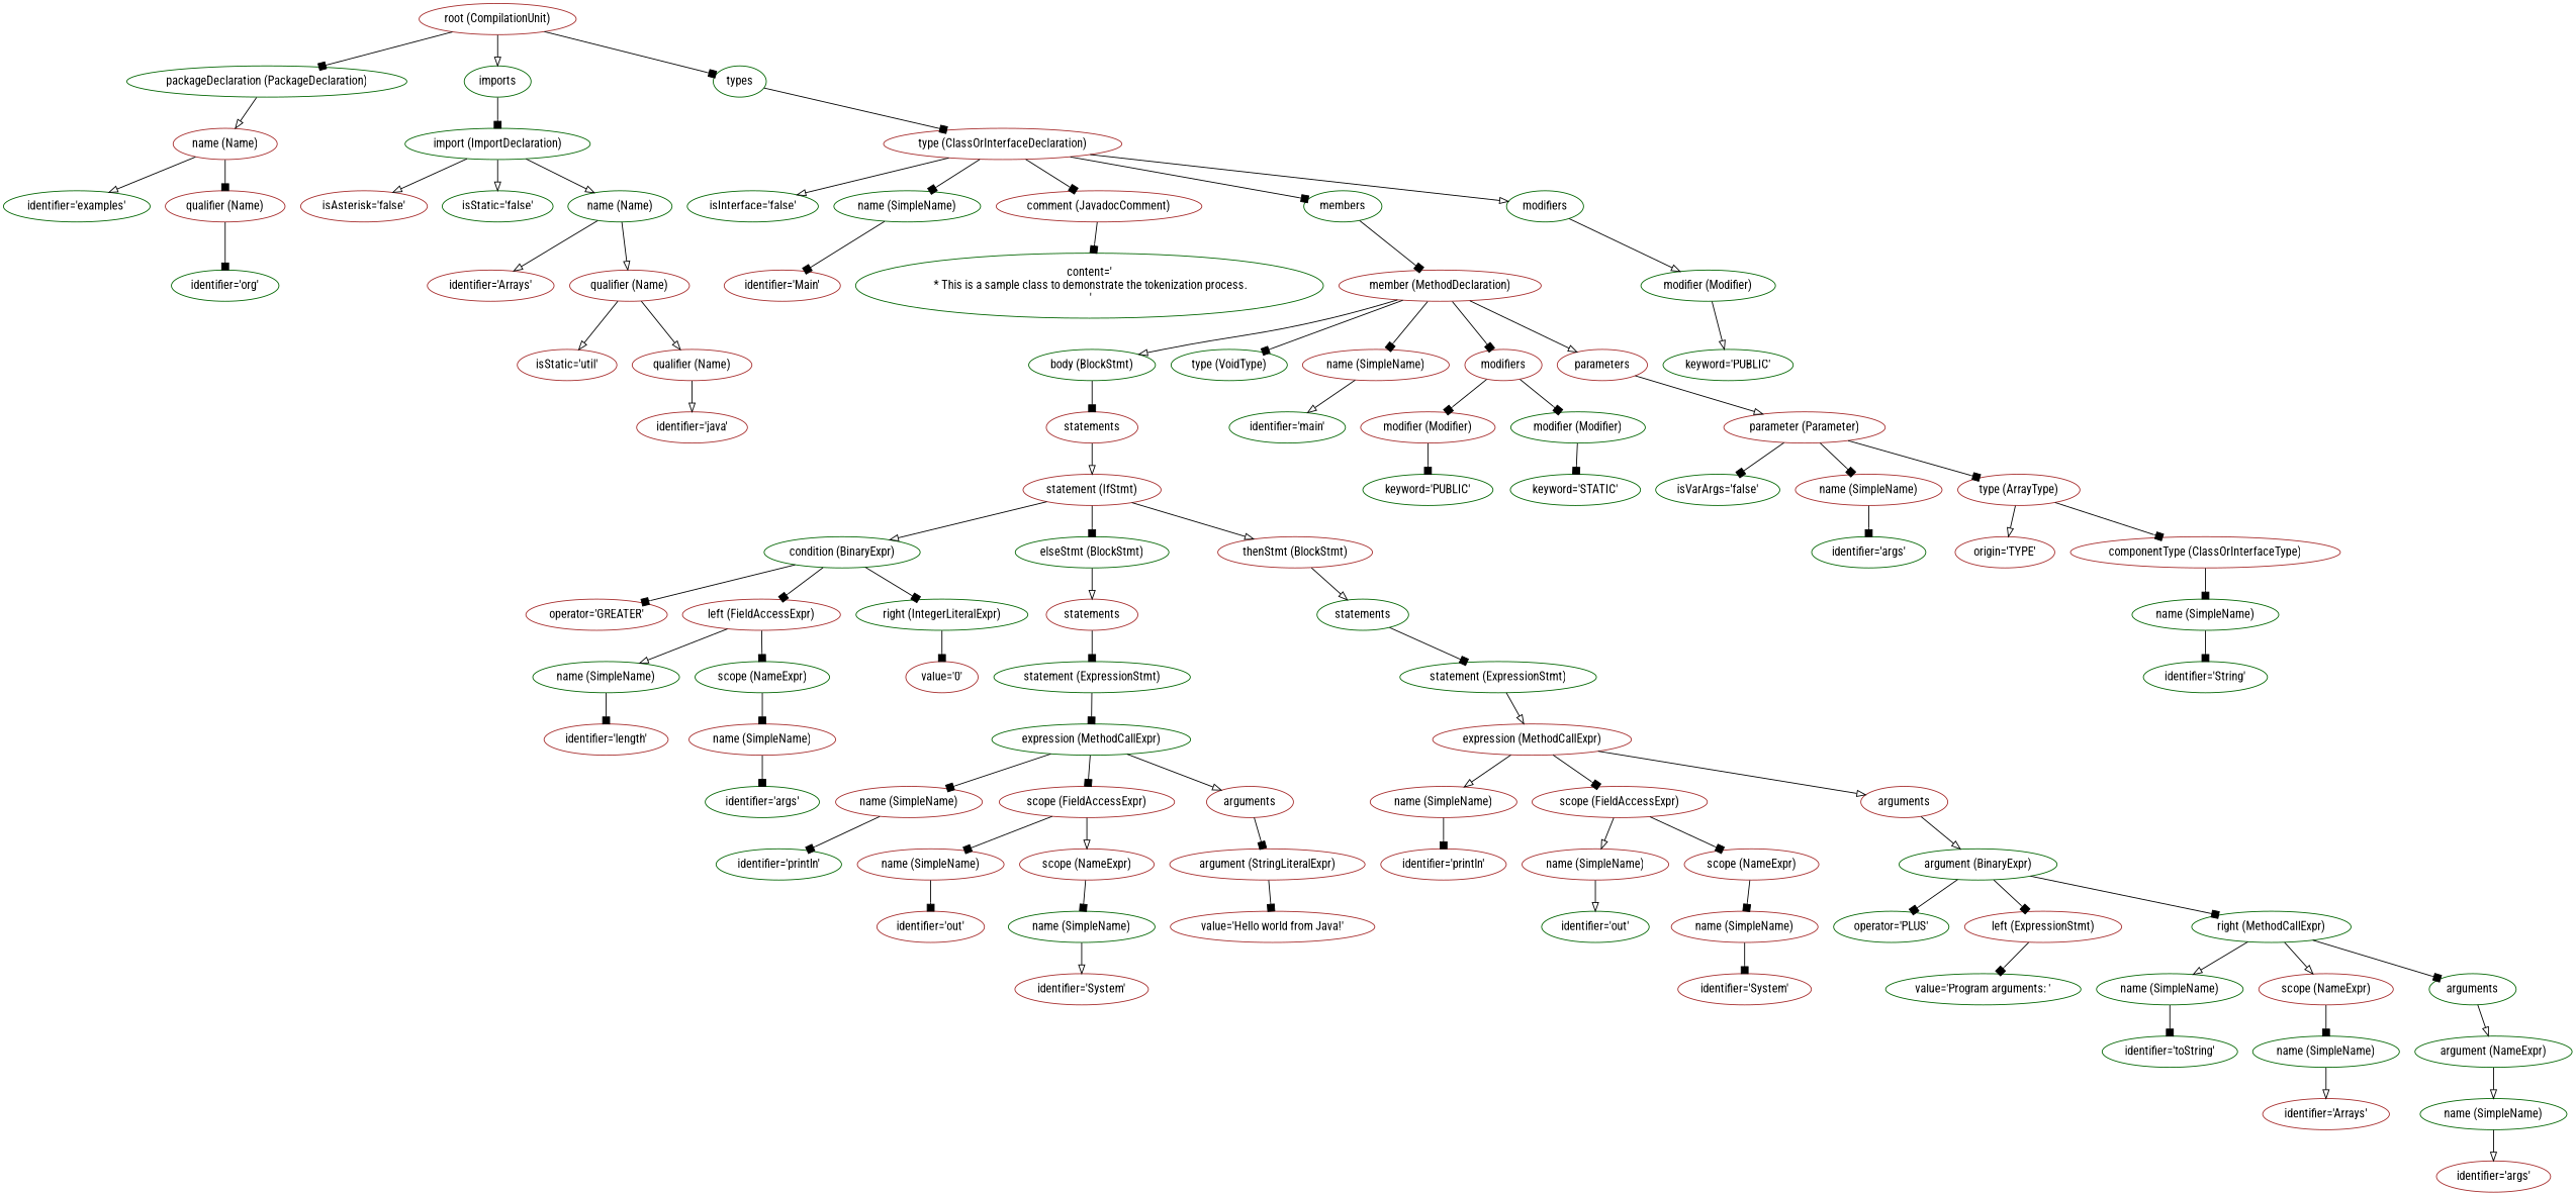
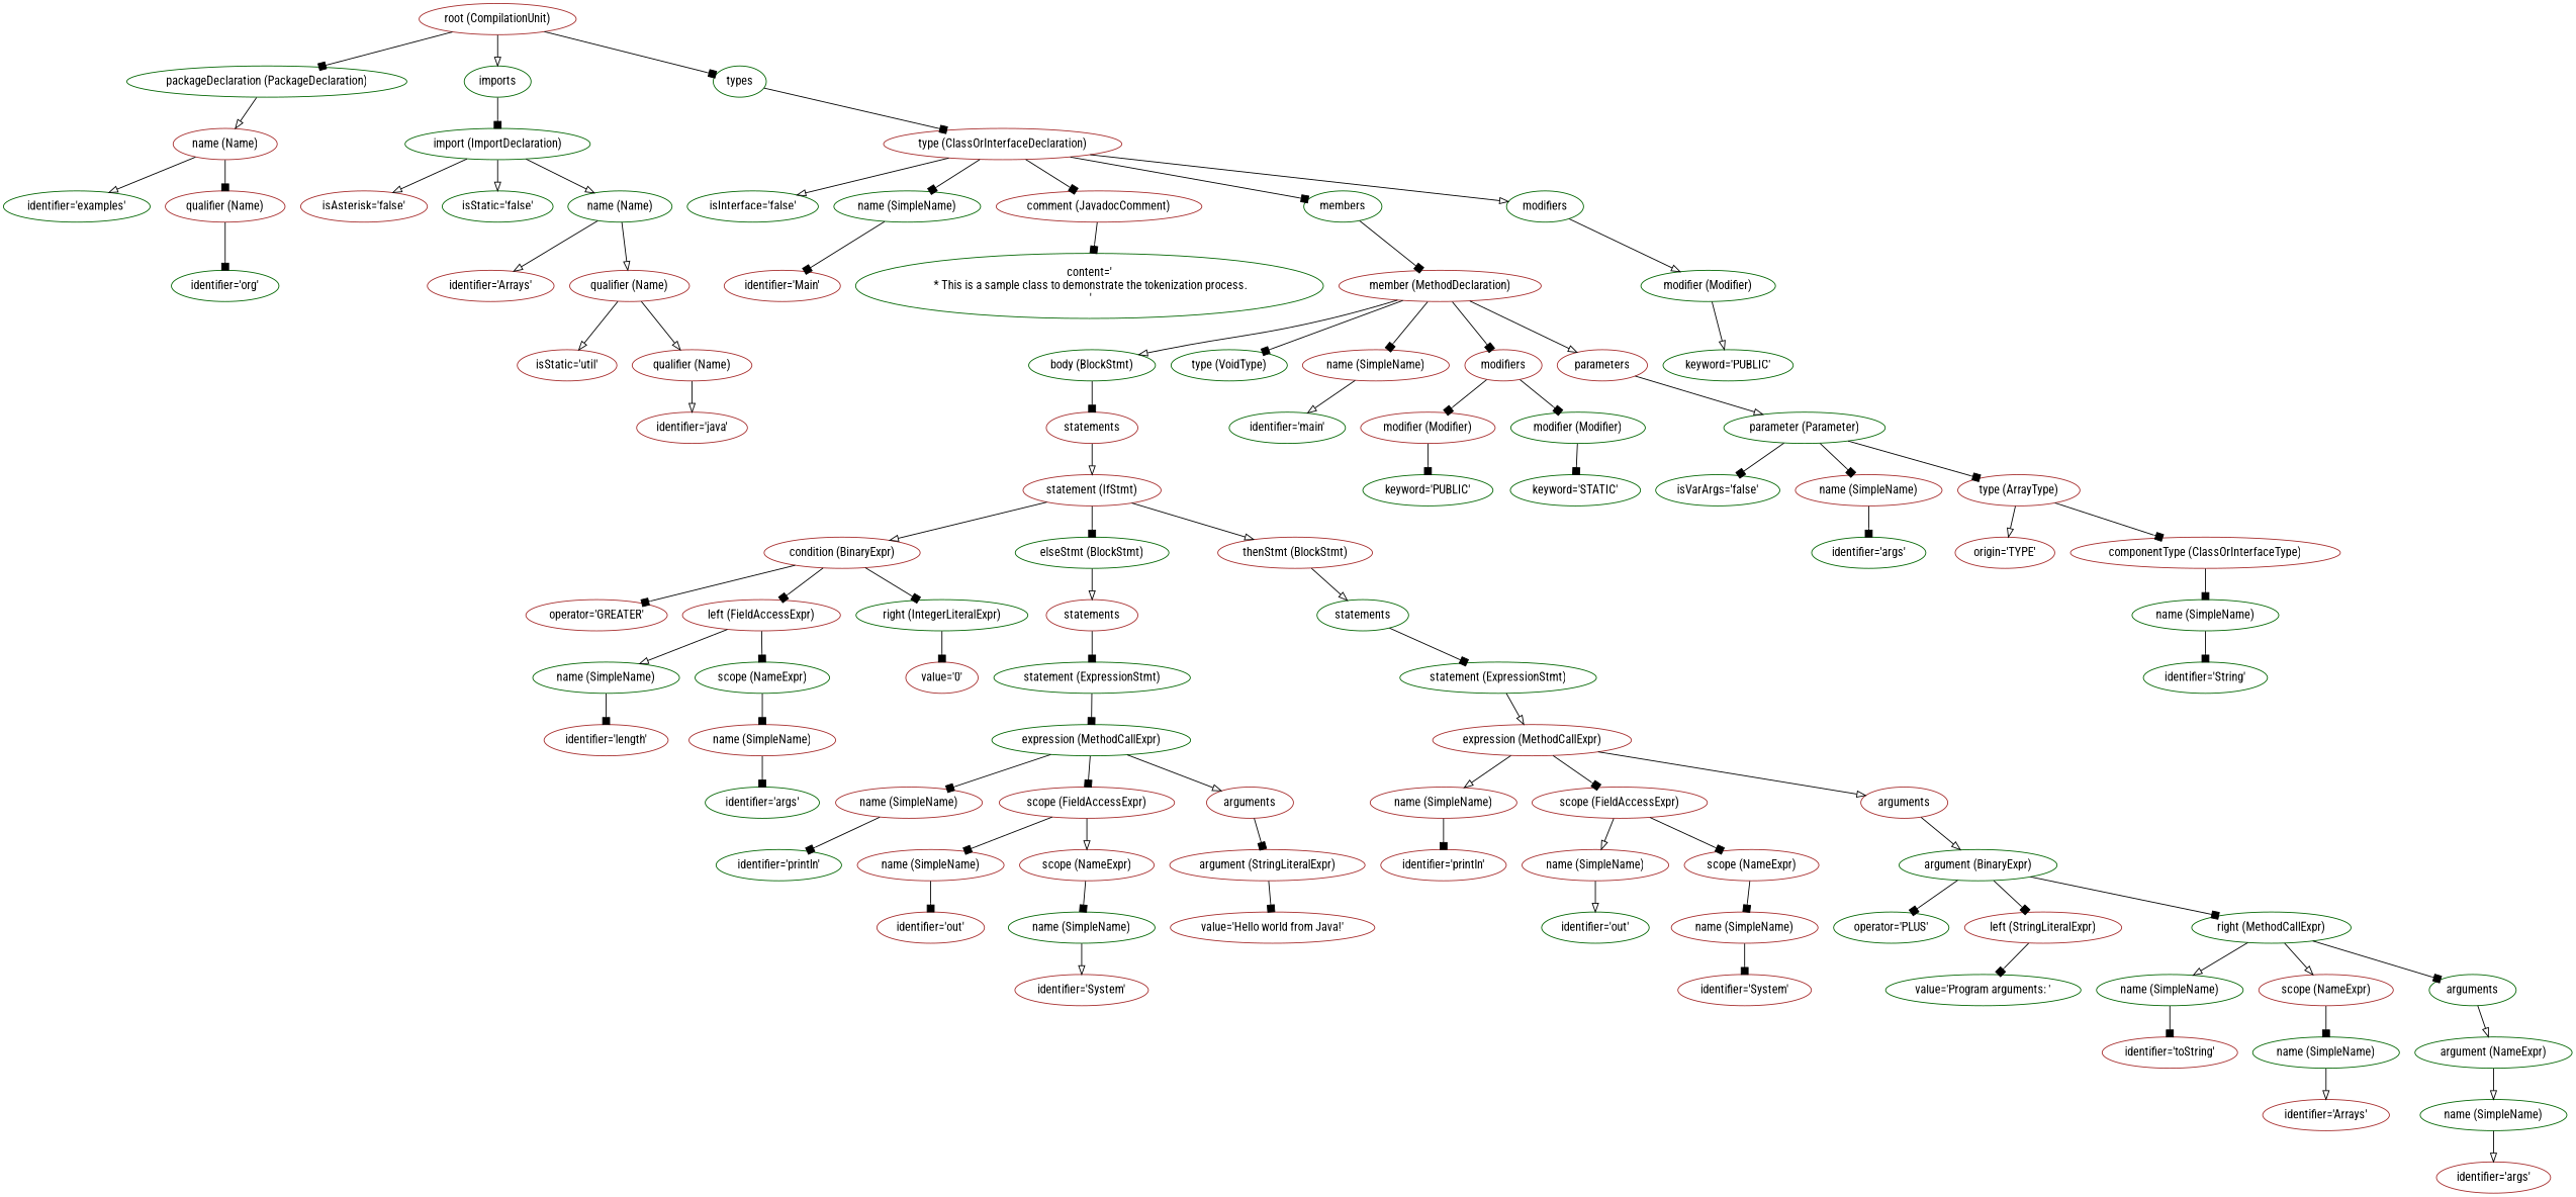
  digraph {
    fontname="Roboto Condensed"
    node [color=brown fontname="Roboto Condensed"]
    edge [arrowhead=box fontname="Roboto Condensed"]
    n1 [label="root (CompilationUnit)"]
    n2 [color=darkgreen label="packageDeclaration (PackageDeclaration)"]
    n3 [color=darkgreen label=imports]
    n4 [color=darkgreen label=types]
    n5 [label="name (Name)"]
    n6 [color=darkgreen label="import (ImportDeclaration)"]
    n7 [label="type (ClassOrInterfaceDeclaration)"]
    n8 [color=darkgreen label="identifier='examples'"]
    n9 [label="qualifier (Name)"]
    n10 [color=darkgreen label="identifier='org'"]
    n11 [label="isAsterisk='false'"]
    n12 [color=darkgreen label="isStatic='false'"]
    n13 [color=darkgreen label="name (Name)"]
    n14 [label="identifier='Arrays'"]
    n15 [label="qualifier (Name)"]
    n16 [label="isStatic='util'"]
    n17 [label="qualifier (Name)"]
    n18 [label="identifier='java'"]
    n19 [color=darkgreen label="isInterface='false'"]
    n20 [color=darkgreen label="name (SimpleName)"]
    n21 [label="comment (JavadocComment)"]
    n22 [color=darkgreen label=members]
    n23 [color=darkgreen label=modifiers]
    n24 [label="identifier='Main'"]
    n25 [color=darkgreen label="content='\n * This is a sample class to demonstrate the tokenization process.\n '"]
    n26 [label="member (MethodDeclaration)"]
    n27 [color=darkgreen label="modifier (Modifier)"]
    n28 [color=darkgreen label="body (BlockStmt)"]
    n29 [color=darkgreen label="type (VoidType)"]
    n30 [label="name (SimpleName)"]
    n31 [label=modifiers]
    n32 [label=parameters]
    n33 [label=statements]
    n34 [color=darkgreen label="identifier='main'"]
    n35 [label="modifier (Modifier)"]
    n36 [color=darkgreen label="modifier (Modifier)"]
-   n37 [label="parameter (Parameter)"]
+   n37 [color=darkgreen label="parameter (Parameter)"]
    n38 [label="statement (IfStmt)"]
-   n39 [color=darkgreen label="condition (BinaryExpr)"]
+   n39 [label="condition (BinaryExpr)"]
    n40 [color=darkgreen label="elseStmt (BlockStmt)"]
    n41 [label="thenStmt (BlockStmt)"]
    n42 [label="operator='GREATER'"]
    n43 [label="left (FieldAccessExpr)"]
    n44 [color=darkgreen label="right (IntegerLiteralExpr)"]
    n45 [label=statements]
    n46 [color=darkgreen label=statements]
    n47 [color=darkgreen label="name (SimpleName)"]
    n48 [color=darkgreen label="scope (NameExpr)"]
    n49 [label="value='0'"]
    n50 [label="identifier='length'"]
    n51 [label="name (SimpleName)"]
    n52 [color=darkgreen label="identifier='args'"]
    n53 [color=darkgreen label="statement (ExpressionStmt)"]
    n54 [color=darkgreen label="expression (MethodCallExpr)"]
    n55 [label="name (SimpleName)"]
    n56 [label="scope (FieldAccessExpr)"]
    n57 [label=arguments]
    n58 [color=darkgreen label="identifier='println'"]
    n59 [label="name (SimpleName)"]
    n60 [label="scope (NameExpr)"]
    n61 [label="argument (StringLiteralExpr)"]
    n62 [label="identifier='out'"]
    n63 [color=darkgreen label="name (SimpleName)"]
    n64 [label="identifier='System'"]
    n65 [label="value='Hello world from Java!'"]
    n66 [color=darkgreen label="statement (ExpressionStmt)"]
    n67 [label="expression (MethodCallExpr)"]
    n68 [label="name (SimpleName)"]
    n69 [label="scope (FieldAccessExpr)"]
    n70 [label=arguments]
    n71 [label="identifier='println'"]
    n72 [label="name (SimpleName)"]
    n73 [label="scope (NameExpr)"]
    n74 [color=darkgreen label="argument (BinaryExpr)"]
    n75 [color=darkgreen label="identifier='out'"]
    n76 [label="name (SimpleName)"]
    n77 [label="identifier='System'"]
    n78 [color=darkgreen label="operator='PLUS'"]
-   n79 [label="left (ExpressionStmt)"]
+   n79 [label="left (StringLiteralExpr)"]
    n80 [color=darkgreen label="right (MethodCallExpr)"]
    n81 [color=darkgreen label="value='Program arguments: '"]
    n82 [color=darkgreen label="name (SimpleName)"]
    n83 [label="scope (NameExpr)"]
    n84 [color=darkgreen label=arguments]
-   n85 [color=darkgreen label="identifier='toString'"]
+   n85 [label="identifier='toString'"]
    n86 [color=darkgreen label="name (SimpleName)"]
    n87 [color=darkgreen label="argument (NameExpr)"]
    n88 [label="identifier='Arrays'"]
    n89 [color=darkgreen label="name (SimpleName)"]
    n90 [label="identifier='args'"]
    n91 [color=darkgreen label="keyword='PUBLIC'"]
    n92 [color=darkgreen label="keyword='STATIC'"]
    n93 [color=darkgreen label="isVarArgs='false'"]
    n94 [label="name (SimpleName)"]
    n95 [label="type (ArrayType)"]
    n96 [color=darkgreen label="identifier='args'"]
    n97 [label="origin='TYPE'"]
    n98 [label="componentType (ClassOrInterfaceType)"]
    n99 [color=darkgreen label="name (SimpleName)"]
    n100 [color=darkgreen label="identifier='String'"]
    n101 [color=darkgreen label="keyword='PUBLIC'"]
    n1 -> n2
    n1 -> n3 [arrowhead=onormal]
    n1 -> n4
    n2 -> n5 [arrowhead=onormal]
    n3 -> n6
    n4 -> n7
    n5 -> n8 [arrowhead=onormal]
    n5 -> n9
    n6 -> n11 [arrowhead=onormal]
    n6 -> n12 [arrowhead=onormal]
    n6 -> n13 [arrowhead=onormal]
    n7 -> n19 [arrowhead=onormal]
    n7 -> n20
    n7 -> n21
    n7 -> n22
    n7 -> n23 [arrowhead=onormal]
    n9 -> n10
    n13 -> n14 [arrowhead=onormal]
    n13 -> n15 [arrowhead=onormal]
    n15 -> n16 [arrowhead=onormal]
    n15 -> n17 [arrowhead=onormal]
    n17 -> n18 [arrowhead=onormal]
    n20 -> n24
    n21 -> n25
    n22 -> n26
    n23 -> n27 [arrowhead=onormal]
    n26 -> n28 [arrowhead=onormal]
    n26 -> n29
    n26 -> n30
    n26 -> n31
    n26 -> n32 [arrowhead=onormal]
    n27 -> n101 [arrowhead=onormal]
    n28 -> n33
    n30 -> n34 [arrowhead=onormal]
    n31 -> n35
    n31 -> n36
    n32 -> n37 [arrowhead=onormal]
    n33 -> n38 [arrowhead=onormal]
    n35 -> n91
    n36 -> n92
    n37 -> n93
    n37 -> n94
    n37 -> n95
    n38 -> n39 [arrowhead=onormal]
    n38 -> n40
    n38 -> n41 [arrowhead=onormal]
    n39 -> n42
    n39 -> n43
    n39 -> n44
    n40 -> n45 [arrowhead=onormal]
    n41 -> n46 [arrowhead=onormal]
    n43 -> n47 [arrowhead=onormal]
    n43 -> n48
    n44 -> n49
    n45 -> n53
    n46 -> n66
    n47 -> n50
    n48 -> n51
    n51 -> n52
    n53 -> n54
    n54 -> n55
    n54 -> n56
    n54 -> n57 [arrowhead=onormal]
    n55 -> n58
    n56 -> n59
    n56 -> n60 [arrowhead=onormal]
    n57 -> n61
    n59 -> n62
    n60 -> n63
    n61 -> n65
    n63 -> n64 [arrowhead=onormal]
    n66 -> n67 [arrowhead=onormal]
    n67 -> n68 [arrowhead=onormal]
    n67 -> n69
    n67 -> n70 [arrowhead=onormal]
    n68 -> n71
    n69 -> n72 [arrowhead=onormal]
    n69 -> n73
    n70 -> n74 [arrowhead=onormal]
    n72 -> n75 [arrowhead=onormal]
    n73 -> n76
    n74 -> n78
    n74 -> n79
    n74 -> n80
    n76 -> n77
    n79 -> n81
    n80 -> n82 [arrowhead=onormal]
    n80 -> n83 [arrowhead=onormal]
    n80 -> n84
    n82 -> n85
    n83 -> n86
    n84 -> n87 [arrowhead=onormal]
    n86 -> n88 [arrowhead=onormal]
    n87 -> n89 [arrowhead=onormal]
    n89 -> n90 [arrowhead=onormal]
    n94 -> n96
    n95 -> n97 [arrowhead=onormal]
    n95 -> n98
    n98 -> n99
    n99 -> n100
  }
